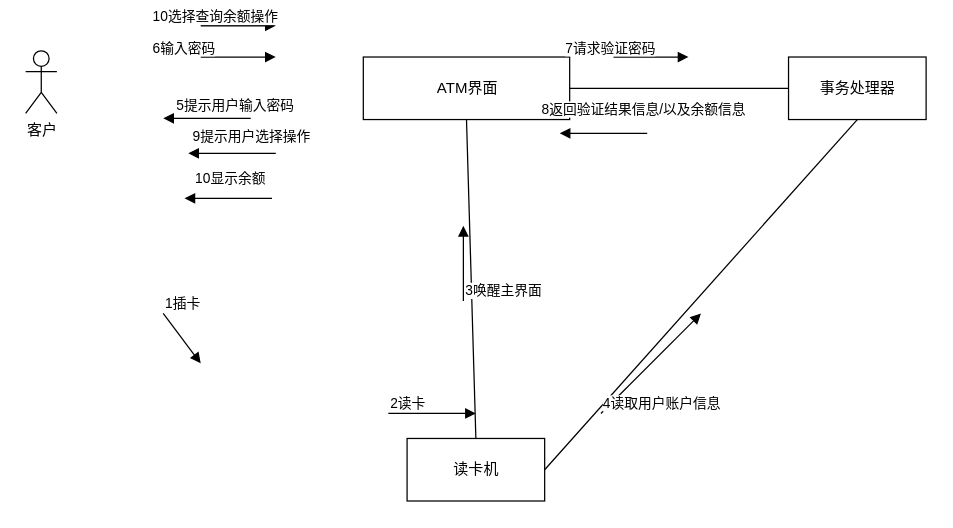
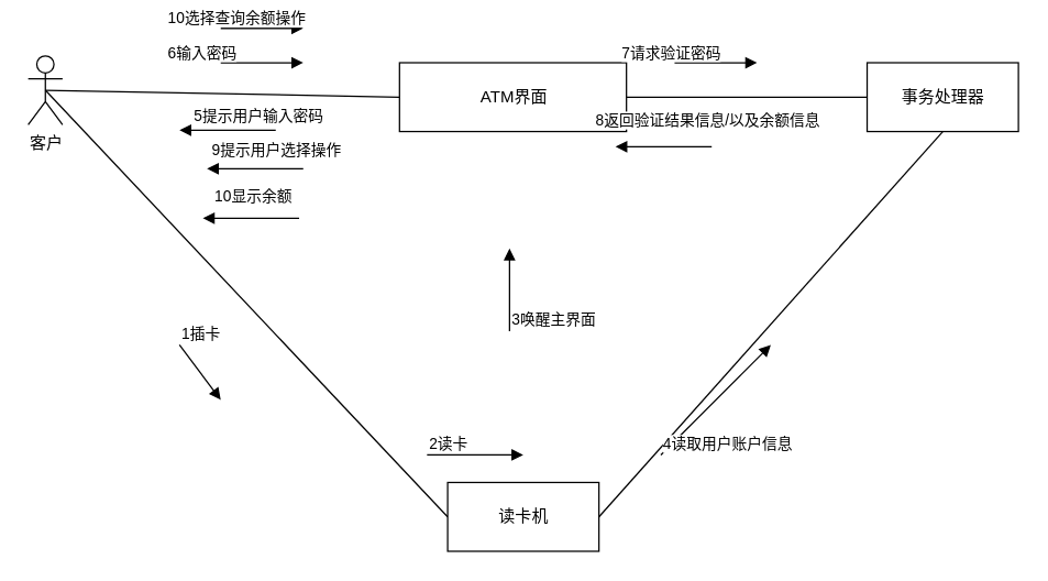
  <mxCell id="0" />
  <mxCell id="1" parent="0" />
+ <mxCell id="2" style="rounded=0;orthogonalLoop=1;jettySize=auto;html=1;exitX=0.5;exitY=0.5;exitDx=0;exitDy=0;exitPerimeter=0;entryX=0;entryY=0.5;entryDx=0;entryDy=0;endArrow=none;endFill=0;" parent="1" source="4" target="10" edge="1"><mxGeometry relative="1" as="geometry" /></mxCell>
+ <mxCell id="3" style="edgeStyle=none;rounded=0;orthogonalLoop=1;jettySize=auto;html=1;exitX=0.5;exitY=0.5;exitDx=0;exitDy=0;exitPerimeter=0;entryX=0;entryY=0.5;entryDx=0;entryDy=0;endArrow=none;endFill=0;" parent="1" source="4" target="7" edge="1"><mxGeometry relative="1" as="geometry" /></mxCell>
  <mxCell id="4" value="客户&lt;br&gt;" style="shape=umlActor;verticalLabelPosition=bottom;verticalAlign=top;html=1;outlineConnect=0;" parent="1" vertex="1"><mxGeometry x="20" y="40" width="25" height="50" as="geometry" /></mxCell>
- <mxCell id="5" style="edgeStyle=none;rounded=0;orthogonalLoop=1;jettySize=auto;html=1;exitX=0.5;exitY=1;exitDx=0;exitDy=0;entryX=0.5;entryY=0;entryDx=0;entryDy=0;endArrow=none;endFill=0;" parent="1" source="7" target="10" edge="1"><mxGeometry relative="1" as="geometry" /></mxCell>
  <mxCell id="6" style="edgeStyle=none;rounded=0;orthogonalLoop=1;jettySize=auto;html=1;exitX=1;exitY=0.5;exitDx=0;exitDy=0;entryX=0;entryY=0.5;entryDx=0;entryDy=0;endArrow=none;endFill=0;" parent="1" source="7" target="8" edge="1"><mxGeometry relative="1" as="geometry" /></mxCell>
  <mxCell id="7" value="ATM界面" style="html=1;" parent="1" vertex="1"><mxGeometry x="290" y="45" width="165" height="50" as="geometry" /></mxCell>
  <mxCell id="8" value="事务处理器&lt;span style=&quot;color: rgba(0 , 0 , 0 , 0) ; font-family: monospace ; font-size: 0px&quot;&gt;%3CmxGraphModel%3E%3Croot%3E%3CmxCell%20id%3D%220%22%2F%3E%3CmxCell%20id%3D%221%22%20parent%3D%220%22%2F%3E%3CmxCell%20id%3D%222%22%20value%3D%22ATM%E7%95%8C%E9%9D%A2%22%20style%3D%22html%3D1%3B%22%20vertex%3D%221%22%20parent%3D%221%22%3E%3CmxGeometry%20x%3D%22530%22%20y%3D%22340%22%20width%3D%22110%22%20height%3D%2250%22%20as%3D%22geometry%22%2F%3E%3C%2FmxCell%3E%3C%2Froot%3E%3C%2FmxGraphModel%3E&lt;/span&gt;" style="html=1;" parent="1" vertex="1"><mxGeometry x="630" y="45" width="110" height="50" as="geometry" /></mxCell>
  <mxCell id="9" style="edgeStyle=none;rounded=0;orthogonalLoop=1;jettySize=auto;html=1;exitX=1;exitY=0.5;exitDx=0;exitDy=0;entryX=0.5;entryY=1;entryDx=0;entryDy=0;endArrow=none;endFill=0;" parent="1" source="10" target="8" edge="1"><mxGeometry relative="1" as="geometry" /></mxCell>
  <mxCell id="10" value="读卡机" style="html=1;" parent="1" vertex="1"><mxGeometry x="325" y="350" width="110" height="50" as="geometry" /></mxCell>
  <mxCell id="11" value="" style="endArrow=block;endFill=1;html=1;align=left;verticalAlign=top;rounded=0;" parent="1" edge="1"><mxGeometry x="-1" relative="1" as="geometry"><mxPoint x="130" y="250" as="sourcePoint" /><mxPoint x="160" y="290" as="targetPoint" /></mxGeometry></mxCell>
  <mxCell id="12" value="1插卡" style="edgeLabel;resizable=0;html=1;align=left;verticalAlign=bottom;" parent="11" connectable="0" vertex="1"><mxGeometry x="-1" relative="1" as="geometry" /></mxCell>
  <mxCell id="13" value="" style="endArrow=block;endFill=1;html=1;align=left;verticalAlign=top;rounded=0;" parent="1" edge="1"><mxGeometry x="-1" relative="1" as="geometry"><mxPoint x="310" y="330" as="sourcePoint" /><mxPoint x="380" y="330" as="targetPoint" /></mxGeometry></mxCell>
  <mxCell id="14" value="2读卡" style="edgeLabel;resizable=0;html=1;align=left;verticalAlign=bottom;" parent="13" connectable="0" vertex="1"><mxGeometry x="-1" relative="1" as="geometry" /></mxCell>
  <mxCell id="15" value="" style="endArrow=block;endFill=1;html=1;align=left;verticalAlign=top;rounded=0;" parent="1" edge="1"><mxGeometry x="-1" relative="1" as="geometry"><mxPoint x="370" y="240" as="sourcePoint" /><mxPoint x="370" y="180" as="targetPoint" /></mxGeometry></mxCell>
  <mxCell id="16" value="3唤醒主界面" style="edgeLabel;resizable=0;html=1;align=left;verticalAlign=bottom;" parent="15" connectable="0" vertex="1"><mxGeometry x="-1" relative="1" as="geometry" /></mxCell>
  <mxCell id="17" value="" style="endArrow=block;endFill=1;html=1;align=left;verticalAlign=top;rounded=0;" parent="1" edge="1"><mxGeometry x="-1" relative="1" as="geometry"><mxPoint x="480" y="330" as="sourcePoint" /><mxPoint x="560" y="250" as="targetPoint" /></mxGeometry></mxCell>
  <mxCell id="18" value="4读取用户账户信息" style="edgeLabel;resizable=0;html=1;align=left;verticalAlign=bottom;" parent="17" connectable="0" vertex="1"><mxGeometry x="-1" relative="1" as="geometry" /></mxCell>
  <mxCell id="19" value="" style="endArrow=block;endFill=1;html=1;align=left;verticalAlign=top;rounded=0;" parent="1" edge="1"><mxGeometry x="-1" relative="1" as="geometry"><mxPoint x="200" y="94" as="sourcePoint" /><mxPoint x="130" y="94" as="targetPoint" /></mxGeometry></mxCell>
  <mxCell id="20" value="5提示用户输入密码" style="edgeLabel;resizable=0;html=1;align=left;verticalAlign=bottom;" parent="19" connectable="0" vertex="1"><mxGeometry x="-1" relative="1" as="geometry"><mxPoint x="-61" y="-2" as="offset" /></mxGeometry></mxCell>
  <mxCell id="21" value="" style="endArrow=block;endFill=1;html=1;align=left;verticalAlign=top;rounded=0;" parent="1" edge="1"><mxGeometry x="-1" relative="1" as="geometry"><mxPoint x="160" y="45" as="sourcePoint" /><mxPoint x="220" y="45" as="targetPoint" /></mxGeometry></mxCell>
  <mxCell id="22" value="6输入密码" style="edgeLabel;resizable=0;html=1;align=left;verticalAlign=bottom;" parent="21" connectable="0" vertex="1"><mxGeometry x="-1" relative="1" as="geometry"><mxPoint x="-40" y="1" as="offset" /></mxGeometry></mxCell>
  <mxCell id="23" value="" style="endArrow=block;endFill=1;html=1;align=left;verticalAlign=top;rounded=0;" parent="1" edge="1"><mxGeometry x="-1" relative="1" as="geometry"><mxPoint x="490" y="45" as="sourcePoint" /><mxPoint x="550" y="45" as="targetPoint" /></mxGeometry></mxCell>
  <mxCell id="24" value="7请求验证密码" style="edgeLabel;resizable=0;html=1;align=left;verticalAlign=bottom;" parent="23" connectable="0" vertex="1"><mxGeometry x="-1" relative="1" as="geometry"><mxPoint x="-40" y="1" as="offset" /></mxGeometry></mxCell>
  <mxCell id="25" value="" style="endArrow=block;endFill=1;html=1;align=left;verticalAlign=top;rounded=0;" parent="1" edge="1"><mxGeometry x="-1" relative="1" as="geometry"><mxPoint x="517" y="106" as="sourcePoint" /><mxPoint x="447" y="106" as="targetPoint" /></mxGeometry></mxCell>
  <mxCell id="26" value="8返回验证结果信息/以及余额信息" style="edgeLabel;resizable=0;html=1;align=left;verticalAlign=bottom;" parent="25" connectable="0" vertex="1"><mxGeometry x="-1" relative="1" as="geometry"><mxPoint x="-86" y="-11" as="offset" /></mxGeometry></mxCell>
  <mxCell id="27" value="" style="endArrow=block;endFill=1;html=1;align=left;verticalAlign=top;rounded=0;" parent="1" edge="1"><mxGeometry x="-1" relative="1" as="geometry"><mxPoint x="220" y="122" as="sourcePoint" /><mxPoint x="150" y="122" as="targetPoint" /></mxGeometry></mxCell>
  <mxCell id="28" value="9提示用户选择操作" style="edgeLabel;resizable=0;html=1;align=left;verticalAlign=bottom;" parent="27" connectable="0" vertex="1"><mxGeometry x="-1" relative="1" as="geometry"><mxPoint x="-68" y="-5" as="offset" /></mxGeometry></mxCell>
  <mxCell id="29" value="" style="endArrow=block;endFill=1;html=1;align=left;verticalAlign=top;rounded=0;" parent="1" edge="1"><mxGeometry x="-1" relative="1" as="geometry"><mxPoint x="160" y="20" as="sourcePoint" /><mxPoint x="220" y="20" as="targetPoint" /></mxGeometry></mxCell>
  <mxCell id="30" value="10选择查询余额操作" style="edgeLabel;resizable=0;html=1;align=left;verticalAlign=bottom;" parent="29" connectable="0" vertex="1"><mxGeometry x="-1" relative="1" as="geometry"><mxPoint x="-40" y="1" as="offset" /></mxGeometry></mxCell>
  <mxCell id="31" value="" style="endArrow=block;endFill=1;html=1;align=left;verticalAlign=top;rounded=0;" edge="1" parent="1"><mxGeometry x="-1" relative="1" as="geometry"><mxPoint x="217" y="158" as="sourcePoint" /><mxPoint x="147" y="158" as="targetPoint" /></mxGeometry></mxCell>
  <mxCell id="32" value="10显示余额" style="edgeLabel;resizable=0;html=1;align=left;verticalAlign=bottom;" connectable="0" vertex="1" parent="31"><mxGeometry x="-1" relative="1" as="geometry"><mxPoint x="-63" y="-8" as="offset" /></mxGeometry></mxCell>
